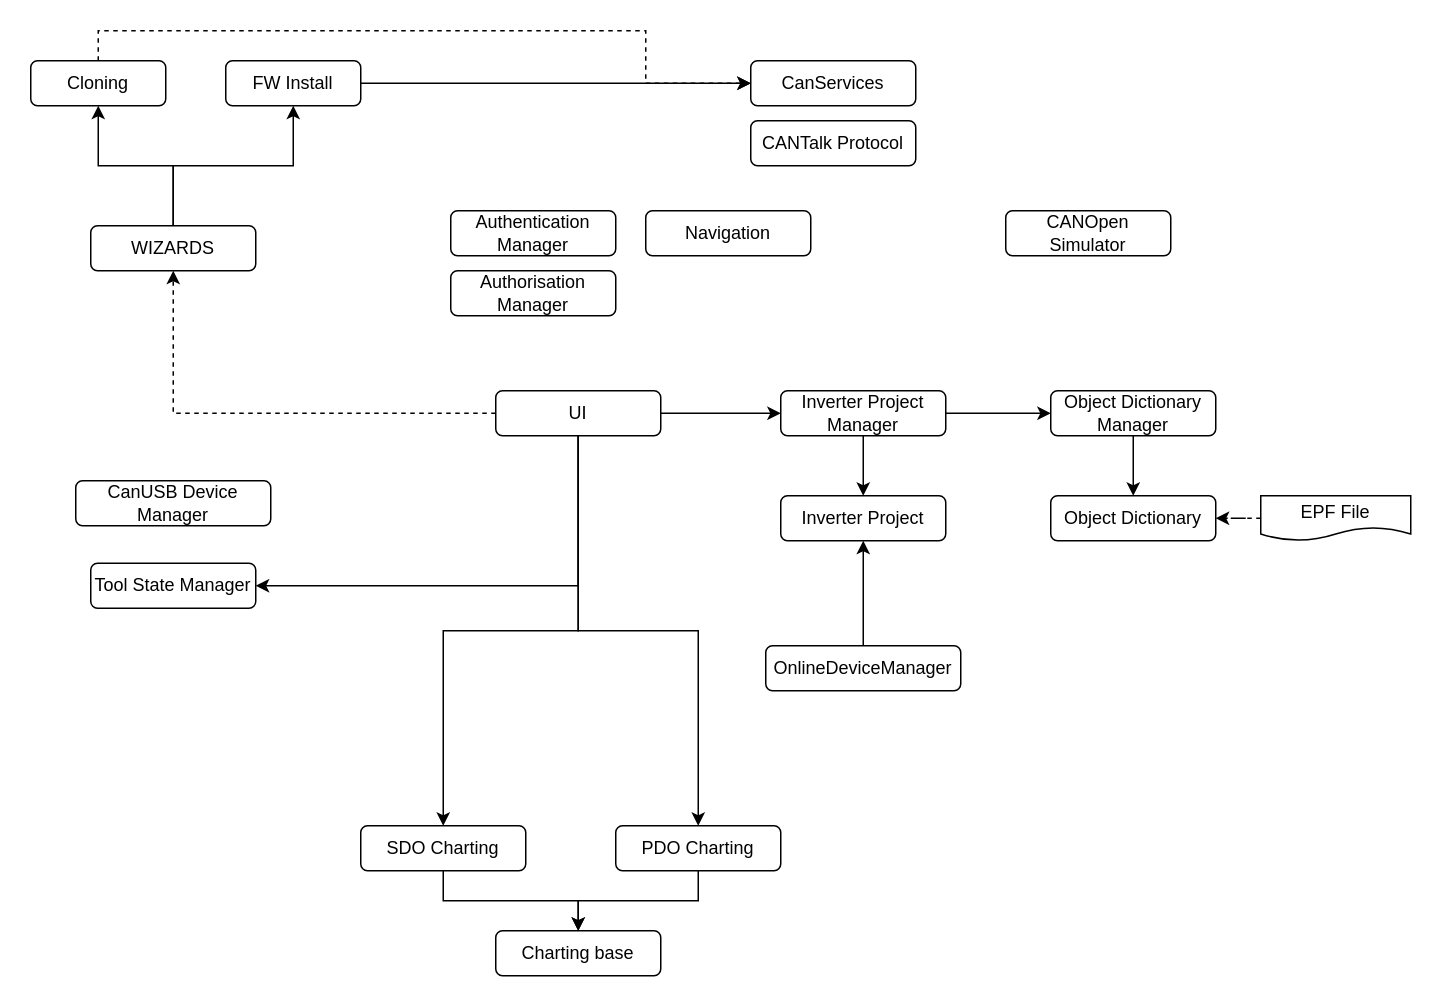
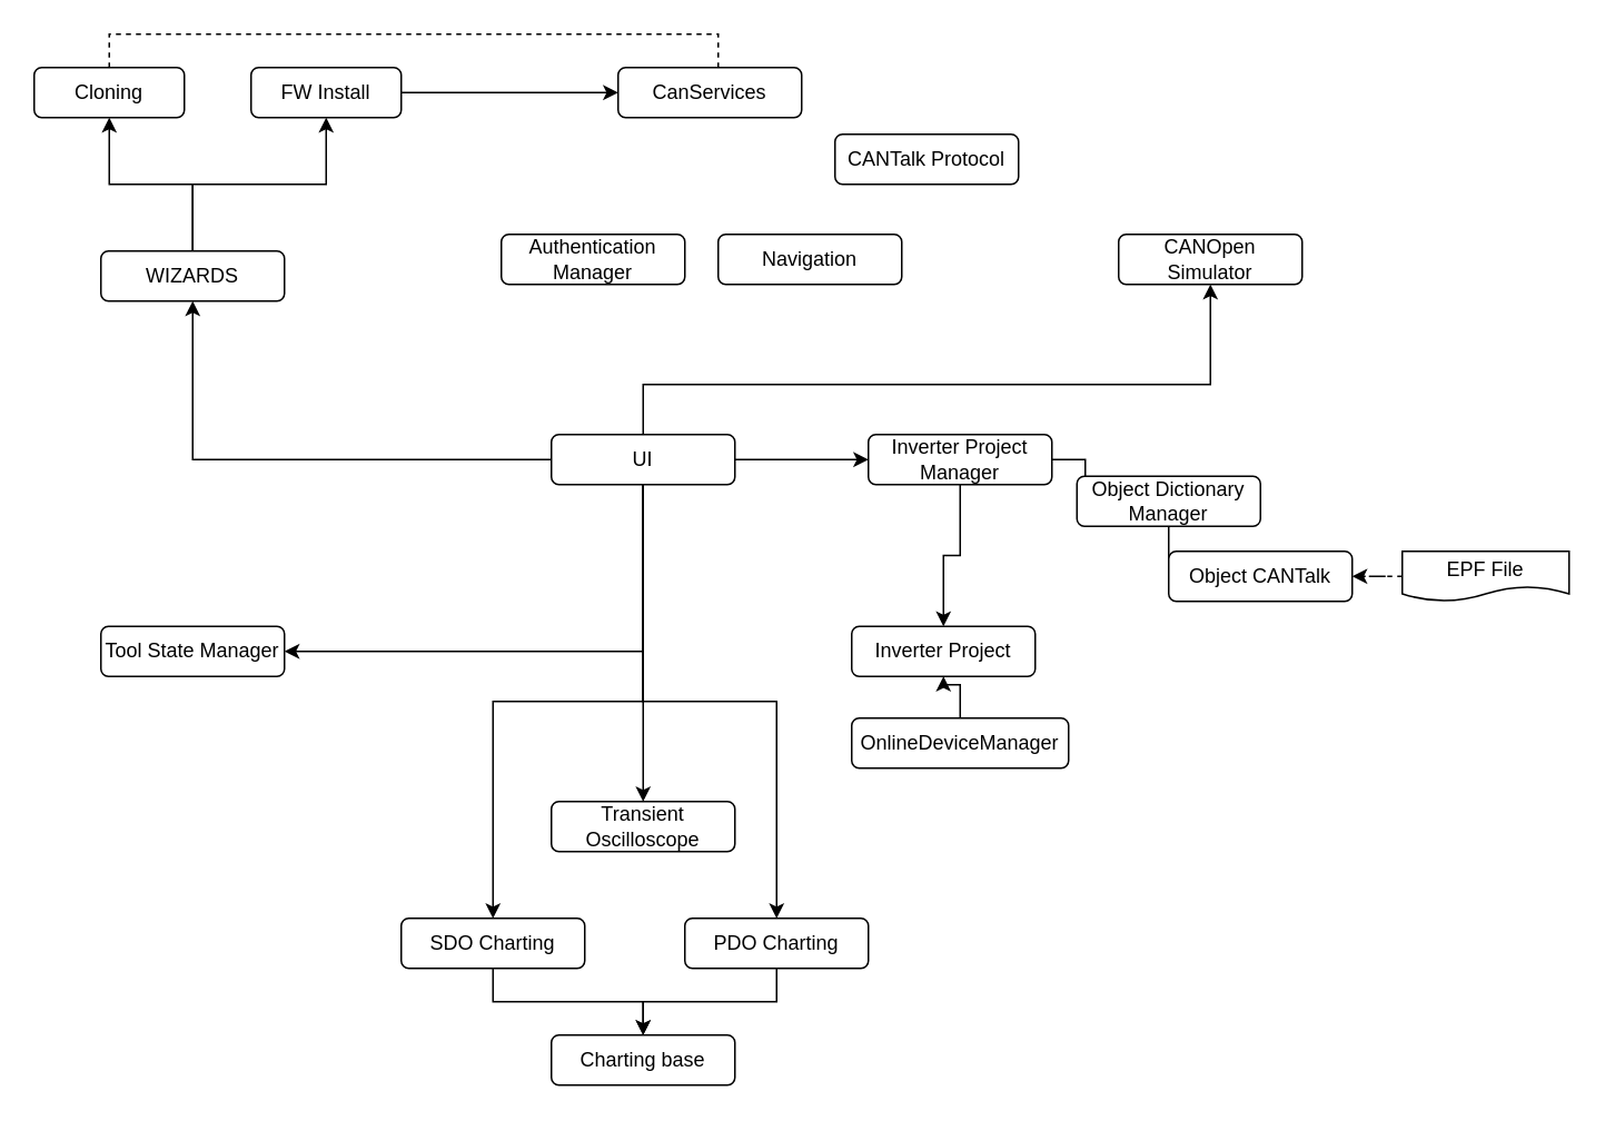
  <mxCell id="0" />
  <mxCell id="1" parent="0" />
  <mxCell id="2" style="edgeStyle=orthogonalEdgeStyle;rounded=0;orthogonalLoop=1;jettySize=auto;html=1;" edge="1" parent="1" source="4" target="6"><mxGeometry relative="1" as="geometry" /></mxCell>
  <mxCell id="3" style="edgeStyle=orthogonalEdgeStyle;rounded=0;orthogonalLoop=1;jettySize=auto;html=1;entryX=0.5;entryY=1;entryDx=0;entryDy=0;" edge="1" parent="1" source="4" target="8"><mxGeometry relative="1" as="geometry" /></mxCell>
  <mxCell id="4" value="WIZARDS" style="rounded=1;whiteSpace=wrap;html=1;" vertex="1" parent="1"><mxGeometry x="60" y="150" width="110" height="30" as="geometry" /></mxCell>
  <mxCell id="5" style="edgeStyle=orthogonalEdgeStyle;rounded=0;orthogonalLoop=1;jettySize=auto;html=1;entryX=0;entryY=0.5;entryDx=0;entryDy=0;dashed=1;" edge="1" parent="1" source="6" target="17"><mxGeometry relative="1" as="geometry"><Array as="points"><mxPoint x="65" y="20" /><mxPoint x="430" y="20" /><mxPoint x="430" y="55" /></Array></mxGeometry></mxCell>
  <mxCell id="6" value="Cloning" style="rounded=1;whiteSpace=wrap;html=1;" vertex="1" parent="1"><mxGeometry x="20" y="40" width="90" height="30" as="geometry" /></mxCell>
  <mxCell id="7" style="edgeStyle=orthogonalEdgeStyle;rounded=0;orthogonalLoop=1;jettySize=auto;html=1;entryX=0;entryY=0.5;entryDx=0;entryDy=0;" edge="1" parent="1" source="8" target="17"><mxGeometry relative="1" as="geometry" /></mxCell>
  <mxCell id="8" value="FW Install" style="rounded=1;whiteSpace=wrap;html=1;" vertex="1" parent="1"><mxGeometry x="150" y="40" width="90" height="30" as="geometry" /></mxCell>
  <mxCell id="9" style="edgeStyle=orthogonalEdgeStyle;rounded=0;orthogonalLoop=1;jettySize=auto;html=1;entryX=1;entryY=0.5;entryDx=0;entryDy=0;exitX=0.5;exitY=1;exitDx=0;exitDy=0;" edge="1" parent="1" source="16" target="18"><mxGeometry relative="1" as="geometry" /></mxCell>
- <mxCell id="10" style="edgeStyle=orthogonalEdgeStyle;rounded=0;orthogonalLoop=1;jettySize=auto;html=1;entryX=0.5;entryY=1;entryDx=0;entryDy=0;dashed=1;" edge="1" parent="1" source="16" target="4"><mxGeometry relative="1" as="geometry" /></mxCell>
+ <mxCell id="10" style="edgeStyle=orthogonalEdgeStyle;rounded=0;orthogonalLoop=1;jettySize=auto;html=1;entryX=0.5;entryY=1;entryDx=0;entryDy=0;" edge="1" parent="1" source="16" target="4"><mxGeometry relative="1" as="geometry" /></mxCell>
  <mxCell id="11" style="edgeStyle=orthogonalEdgeStyle;rounded=0;orthogonalLoop=1;jettySize=auto;html=1;entryX=0;entryY=0.5;entryDx=0;entryDy=0;" edge="1" parent="1" source="16" target="21"><mxGeometry relative="1" as="geometry" /></mxCell>
  <mxCell id="12" style="edgeStyle=orthogonalEdgeStyle;rounded=0;orthogonalLoop=1;jettySize=auto;html=1;exitX=0.5;exitY=1;exitDx=0;exitDy=0;" edge="1" parent="1" source="16" target="38"><mxGeometry relative="1" as="geometry" /></mxCell>
+ <mxCell id="13" style="edgeStyle=orthogonalEdgeStyle;rounded=0;orthogonalLoop=1;jettySize=auto;html=1;entryX=0.5;entryY=0;entryDx=0;entryDy=0;" edge="1" parent="1" source="16" target="35"><mxGeometry relative="1" as="geometry"><Array as="points"><mxPoint x="385" y="460" /><mxPoint x="385" y="460" /></Array></mxGeometry></mxCell>
  <mxCell id="14" style="edgeStyle=orthogonalEdgeStyle;rounded=0;orthogonalLoop=1;jettySize=auto;html=1;" edge="1" parent="1" source="16" target="40"><mxGeometry relative="1" as="geometry" /></mxCell>
+ <mxCell id="15" style="edgeStyle=orthogonalEdgeStyle;rounded=0;orthogonalLoop=1;jettySize=auto;html=1;entryX=0.5;entryY=1;entryDx=0;entryDy=0;" edge="1" parent="1" source="16" target="41"><mxGeometry relative="1" as="geometry"><Array as="points"><mxPoint x="385" y="230" /><mxPoint x="725" y="230" /></Array></mxGeometry></mxCell>
  <mxCell id="16" value="UI" style="rounded=1;whiteSpace=wrap;html=1;" vertex="1" parent="1"><mxGeometry x="330" y="260" width="110" height="30" as="geometry" /></mxCell>
- <mxCell id="17" value="CanServices" style="rounded=1;whiteSpace=wrap;html=1;" vertex="1" parent="1"><mxGeometry x="500" y="40" width="110" height="30" as="geometry" /></mxCell>
+ <mxCell id="17" value="CanServices" style="rounded=1;whiteSpace=wrap;html=1;" vertex="1" parent="1"><mxGeometry x="370" y="40" width="110" height="30" as="geometry" /></mxCell>
  <mxCell id="18" value="Tool State Manager" style="rounded=1;whiteSpace=wrap;html=1;" vertex="1" parent="1"><mxGeometry x="60" y="375" width="110" height="30" as="geometry" /></mxCell>
  <mxCell id="19" style="edgeStyle=orthogonalEdgeStyle;rounded=0;orthogonalLoop=1;jettySize=auto;html=1;entryX=0.5;entryY=0;entryDx=0;entryDy=0;" edge="1" parent="1" source="21" target="24"><mxGeometry relative="1" as="geometry" /></mxCell>
  <mxCell id="20" style="edgeStyle=orthogonalEdgeStyle;rounded=0;orthogonalLoop=1;jettySize=auto;html=1;" edge="1" parent="1" source="21" target="23"><mxGeometry relative="1" as="geometry" /></mxCell>
  <mxCell id="21" value="Inverter Project Manager" style="rounded=1;whiteSpace=wrap;html=1;" vertex="1" parent="1"><mxGeometry x="520" y="260" width="110" height="30" as="geometry" /></mxCell>
  <mxCell id="22" style="edgeStyle=orthogonalEdgeStyle;rounded=0;orthogonalLoop=1;jettySize=auto;html=1;" edge="1" parent="1" source="23" target="25"><mxGeometry relative="1" as="geometry" /></mxCell>
- <mxCell id="23" value="Object Dictionary Manager" style="rounded=1;whiteSpace=wrap;html=1;" vertex="1" parent="1"><mxGeometry x="700" y="260" width="110" height="30" as="geometry" /></mxCell>
- <mxCell id="24" value="Inverter Project" style="rounded=1;whiteSpace=wrap;html=1;" vertex="1" parent="1"><mxGeometry x="520" y="330" width="110" height="30" as="geometry" /></mxCell>
- <mxCell id="25" value="Object Dictionary" style="rounded=1;whiteSpace=wrap;html=1;" vertex="1" parent="1"><mxGeometry x="700" y="330" width="110" height="30" as="geometry" /></mxCell>
+ <mxCell id="23" value="Object Dictionary Manager" style="rounded=1;whiteSpace=wrap;html=1;" vertex="1" parent="1"><mxGeometry x="645" y="285" width="110" height="30" as="geometry" /></mxCell>
+ <mxCell id="24" value="Inverter Project" style="rounded=1;whiteSpace=wrap;html=1;" vertex="1" parent="1"><mxGeometry x="510" y="375" width="110" height="30" as="geometry" /></mxCell>
+ <mxCell id="25" value="Object CANTalk" style="rounded=1;whiteSpace=wrap;html=1;" vertex="1" parent="1"><mxGeometry x="700" y="330" width="110" height="30" as="geometry" /></mxCell>
  <mxCell id="26" style="edgeStyle=orthogonalEdgeStyle;rounded=0;orthogonalLoop=1;jettySize=auto;html=1;entryX=1;entryY=0.5;entryDx=0;entryDy=0;dashed=1;" edge="1" parent="1" source="27" target="25"><mxGeometry relative="1" as="geometry" /></mxCell>
  <mxCell id="27" value="EPF File" style="shape=document;whiteSpace=wrap;html=1;boundedLbl=1;" vertex="1" parent="1"><mxGeometry x="840" y="330" width="100" height="30" as="geometry" /></mxCell>
  <mxCell id="28" value="Authentication Manager" style="rounded=1;whiteSpace=wrap;html=1;" vertex="1" parent="1"><mxGeometry x="300" y="140" width="110" height="30" as="geometry" /></mxCell>
- <mxCell id="29" value="Authorisation Manager" style="rounded=1;whiteSpace=wrap;html=1;" vertex="1" parent="1"><mxGeometry x="300" y="180" width="110" height="30" as="geometry" /></mxCell>
  <mxCell id="30" style="edgeStyle=orthogonalEdgeStyle;rounded=0;orthogonalLoop=1;jettySize=auto;html=1;entryX=0.5;entryY=1;entryDx=0;entryDy=0;" edge="1" parent="1" source="31" target="24"><mxGeometry relative="1" as="geometry" /></mxCell>
  <mxCell id="31" value="OnlineDeviceManager" style="rounded=1;whiteSpace=wrap;html=1;" vertex="1" parent="1"><mxGeometry x="510" y="430" width="130" height="30" as="geometry" /></mxCell>
  <mxCell id="32" value="CANTalk Protocol" style="rounded=1;whiteSpace=wrap;html=1;" vertex="1" parent="1"><mxGeometry x="500" y="80" width="110" height="30" as="geometry" /></mxCell>
- <mxCell id="33" value="CanUSB Device Manager" style="rounded=1;whiteSpace=wrap;html=1;" vertex="1" parent="1"><mxGeometry x="50" y="320" width="130" height="30" as="geometry" /></mxCell>
  <mxCell id="34" value="Navigation" style="rounded=1;whiteSpace=wrap;html=1;" vertex="1" parent="1"><mxGeometry x="430" y="140" width="110" height="30" as="geometry" /></mxCell>
+ <mxCell id="35" value="Transient Oscilloscope" style="rounded=1;whiteSpace=wrap;html=1;" vertex="1" parent="1"><mxGeometry x="330" y="480" width="110" height="30" as="geometry" /></mxCell>
  <mxCell id="36" value="Charting base" style="rounded=1;whiteSpace=wrap;html=1;" vertex="1" parent="1"><mxGeometry x="330" y="620" width="110" height="30" as="geometry" /></mxCell>
  <mxCell id="37" style="edgeStyle=orthogonalEdgeStyle;rounded=0;orthogonalLoop=1;jettySize=auto;html=1;entryX=0.5;entryY=0;entryDx=0;entryDy=0;" edge="1" parent="1" source="38" target="36"><mxGeometry relative="1" as="geometry" /></mxCell>
  <mxCell id="38" value="SDO Charting" style="rounded=1;whiteSpace=wrap;html=1;" vertex="1" parent="1"><mxGeometry x="240" y="550" width="110" height="30" as="geometry" /></mxCell>
  <mxCell id="39" style="edgeStyle=orthogonalEdgeStyle;rounded=0;orthogonalLoop=1;jettySize=auto;html=1;entryX=0.5;entryY=0;entryDx=0;entryDy=0;" edge="1" parent="1" source="40" target="36"><mxGeometry relative="1" as="geometry" /></mxCell>
  <mxCell id="40" value="PDO Charting" style="rounded=1;whiteSpace=wrap;html=1;" vertex="1" parent="1"><mxGeometry x="410" y="550" width="110" height="30" as="geometry" /></mxCell>
  <mxCell id="41" value="CANOpen Simulator" style="rounded=1;whiteSpace=wrap;html=1;" vertex="1" parent="1"><mxGeometry x="670" y="140" width="110" height="30" as="geometry" /></mxCell>
